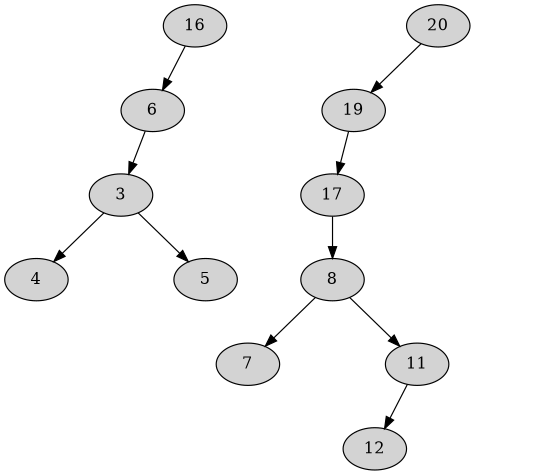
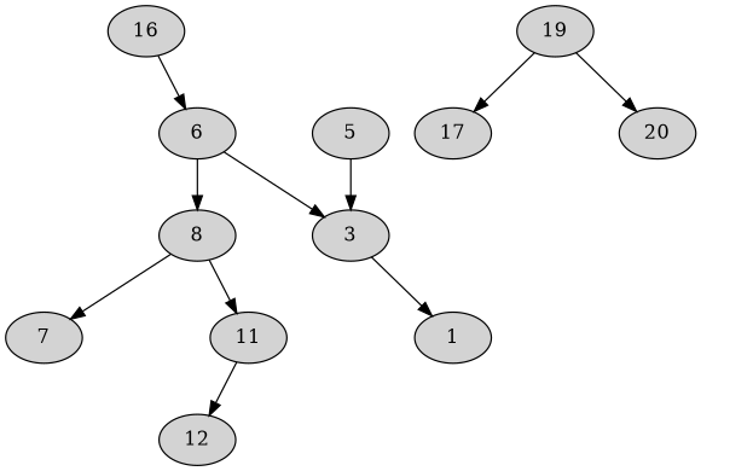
  digraph {
    node [style=filled]
    n1 [label=16]
    n2 [label=6]
    n3 [label=0 style=invis]
    n4 [label=3]
    n5 [label=1 style=invis]
    n6 [label=8]
    n7 [label=19]
    n8 [label=17]
    n9 [label=10 style=invis]
    n10 [label=20]
-   n11 [label=4]
+   n11 [label=1]
    n12 [label=2 style=invis]
    n13 [label=5]
    n14 [label=7]
    n15 [label=5 style=invis]
    n16 [label=11]
    n17 [label=12]
    n18 [label=7 style=invis]
    n19 [label=12 style=invis]
    n20 [label=12 style=invis]
    n1 -> n2
    n1 -> n3 [style=invis]
    n2 -> n4
    n2 -> n5 [style=invis]
-   n8 -> n6
+   n2 -> n6
    n4 -> n11
    n4 -> n12 [style=invis]
-   n4 -> n13
+   n13 -> n4
    n6 -> n14
    n6 -> n15 [style=invis]
    n6 -> n16
    n7 -> n8
    n7 -> n9 [style=invis]
-   n10 -> n7
+   n7 -> n10
    n10 -> n19 [style=invis]
    n10 -> n20 [style=invis]
    n16 -> n17
    n16 -> n18 [style=invis]
  }
